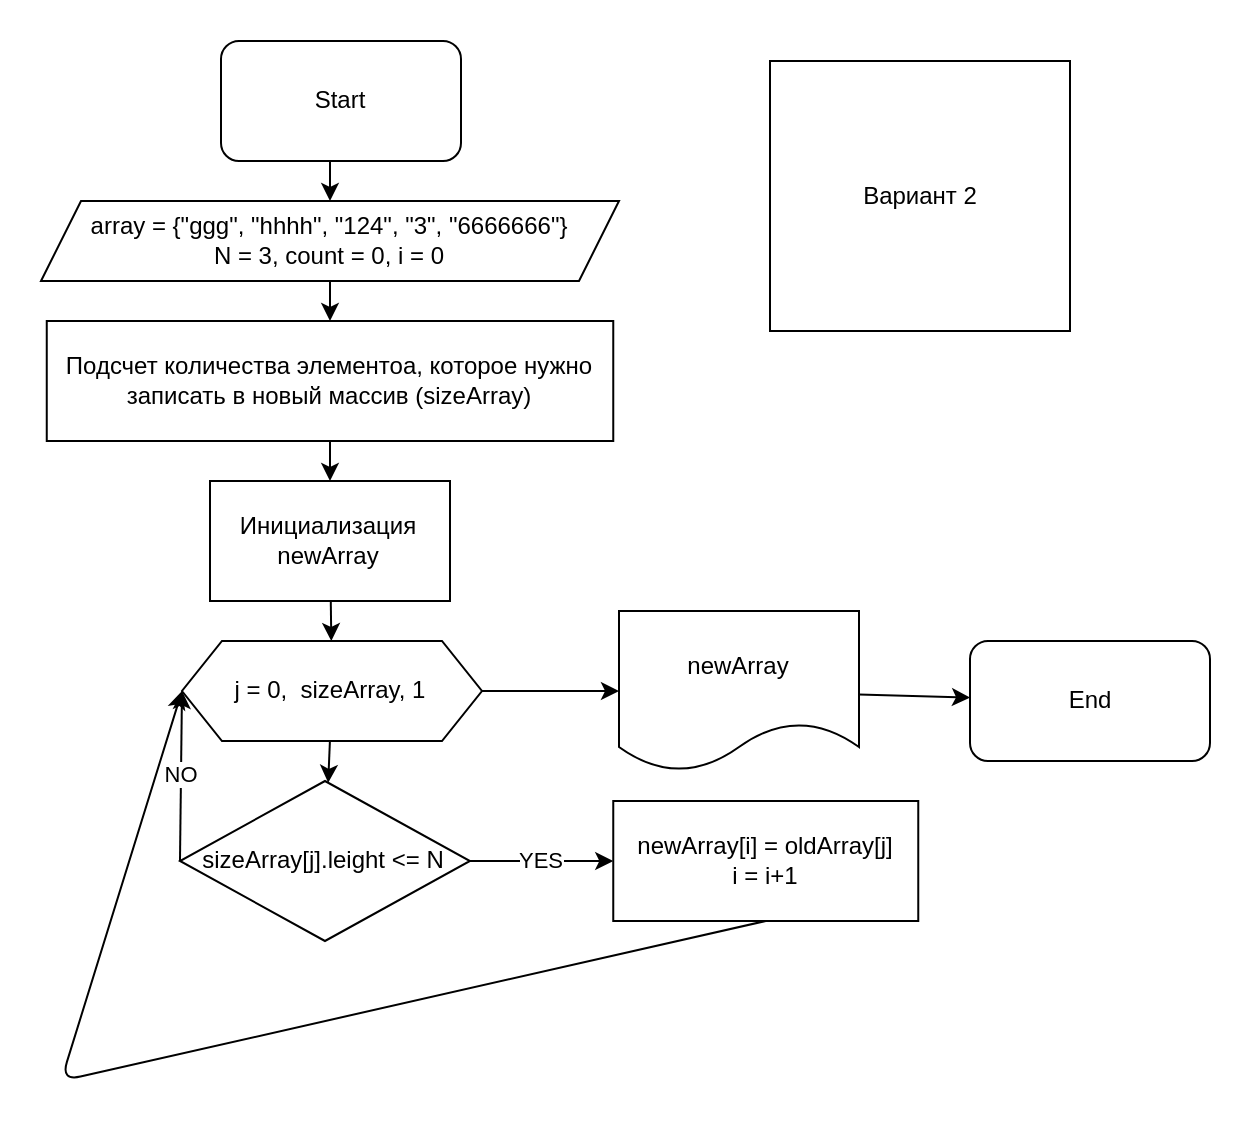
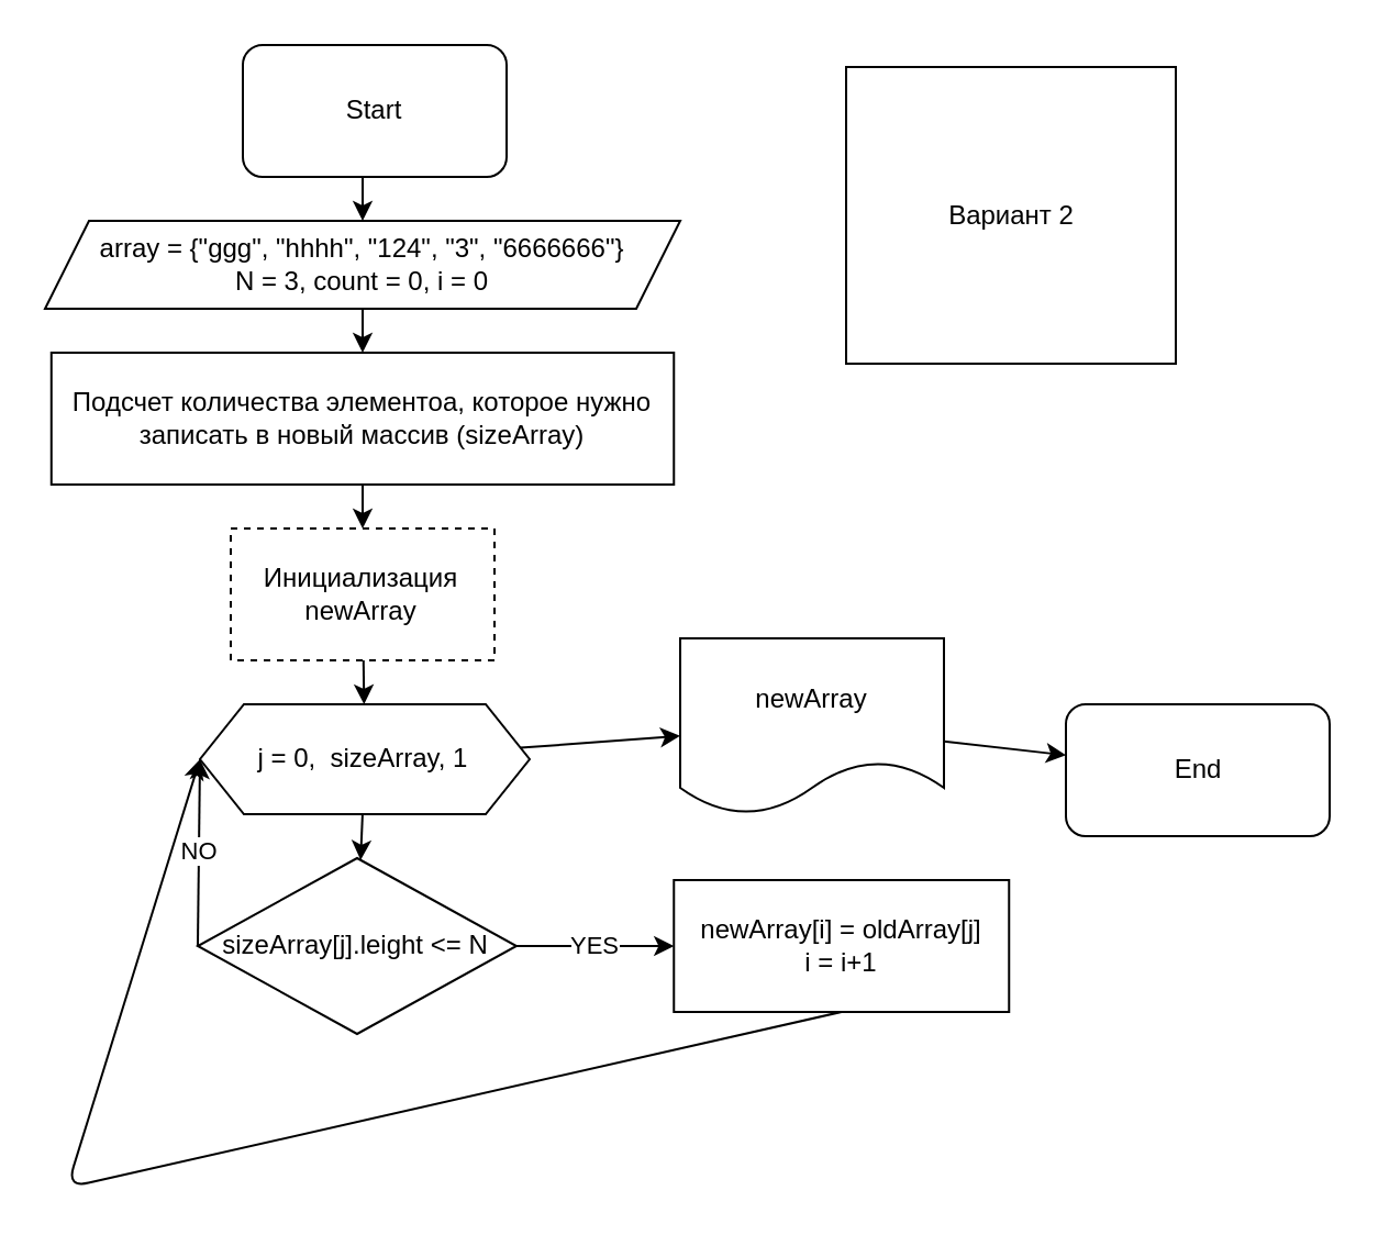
  <mxCell id="0" />
  <mxCell id="1" parent="0" />
  <mxCell id="2" value="" style="edgeStyle=none;html=1;" edge="1" parent="1" target="4"><mxGeometry relative="1" as="geometry"><mxPoint x="164.5" y="80" as="sourcePoint" /></mxGeometry></mxCell>
  <mxCell id="3" value="" style="edgeStyle=none;html=1;" edge="1" parent="1" source="4" target="6"><mxGeometry relative="1" as="geometry" /></mxCell>
  <mxCell id="4" value="array = {&quot;ggg&quot;, &quot;hhhh&quot;, &quot;124&quot;, &quot;3&quot;, &quot;6666666&quot;}&lt;br&gt;N = 3,&amp;nbsp;count = 0, i = 0" style="shape=parallelogram;perimeter=parallelogramPerimeter;whiteSpace=wrap;html=1;fixedSize=1;" vertex="1" parent="1"><mxGeometry x="20" y="100" width="289" height="40" as="geometry" /></mxCell>
  <mxCell id="5" value="" style="edgeStyle=none;html=1;" edge="1" parent="1" source="6" target="21"><mxGeometry relative="1" as="geometry" /></mxCell>
  <mxCell id="6" value="&lt;p&gt;Подсчет количества элементоа, которое нужно записать в новый массив (sizeArray)&lt;/p&gt;" style="whiteSpace=wrap;html=1;" vertex="1" parent="1"><mxGeometry x="22.88" y="160" width="283.25" height="60" as="geometry" /></mxCell>
  <mxCell id="7" value="" style="edgeStyle=none;html=1;" edge="1" parent="1" source="9" target="12"><mxGeometry relative="1" as="geometry" /></mxCell>
  <mxCell id="8" value="" style="edgeStyle=none;html=1;" edge="1" parent="1" source="9" target="16"><mxGeometry relative="1" as="geometry" /></mxCell>
  <mxCell id="9" value="j = 0,&amp;nbsp; sizeArray, 1" style="shape=hexagon;perimeter=hexagonPerimeter2;whiteSpace=wrap;html=1;fixedSize=1;" vertex="1" parent="1"><mxGeometry x="90.49" y="320" width="150" height="50" as="geometry" /></mxCell>
  <mxCell id="10" value="YES" style="edgeStyle=none;html=1;" edge="1" parent="1" source="12" target="14"><mxGeometry relative="1" as="geometry" /></mxCell>
  <mxCell id="11" value="NO" style="edgeStyle=none;html=1;exitX=0;exitY=0.5;exitDx=0;exitDy=0;entryX=0;entryY=0.5;entryDx=0;entryDy=0;" edge="1" parent="1" source="12" target="9"><mxGeometry relative="1" as="geometry" /></mxCell>
  <mxCell id="12" value="sizeArray[j].leight &amp;lt;= N" style="rhombus;whiteSpace=wrap;html=1;" vertex="1" parent="1"><mxGeometry x="89.49" y="390" width="145" height="80" as="geometry" /></mxCell>
  <mxCell id="13" style="edgeStyle=none;html=1;exitX=0.5;exitY=1;exitDx=0;exitDy=0;entryX=0;entryY=0.5;entryDx=0;entryDy=0;" edge="1" parent="1" source="14" target="9"><mxGeometry relative="1" as="geometry"><Array as="points"><mxPoint x="30" y="540" /></Array></mxGeometry></mxCell>
  <mxCell id="14" value="newArray[i] = oldArray[j]&lt;br&gt;i = i+1" style="whiteSpace=wrap;html=1;" vertex="1" parent="1"><mxGeometry x="306.13" y="400" width="152.5" height="60" as="geometry" /></mxCell>
  <mxCell id="15" value="" style="edgeStyle=none;html=1;" edge="1" parent="1" source="16" target="17"><mxGeometry relative="1" as="geometry" /></mxCell>
- <mxCell id="16" value="newArray" style="shape=document;whiteSpace=wrap;html=1;boundedLbl=1;" vertex="1" parent="1"><mxGeometry x="309" y="305" width="120" height="80" as="geometry" /></mxCell>
+ <mxCell id="16" value="newArray" style="shape=document;whiteSpace=wrap;html=1;boundedLbl=1;" vertex="1" parent="1"><mxGeometry x="309" y="290" width="120" height="80" as="geometry" /></mxCell>
  <mxCell id="17" value="End" style="rounded=1;whiteSpace=wrap;html=1;" vertex="1" parent="1"><mxGeometry x="484.5" y="320" width="120" height="60" as="geometry" /></mxCell>
  <mxCell id="18" value="Вариант 2" style="rounded=0;whiteSpace=wrap;html=1;" vertex="1" parent="1"><mxGeometry x="384.5" y="30" width="150" height="135" as="geometry" /></mxCell>
  <mxCell id="19" value="Start" style="rounded=1;whiteSpace=wrap;html=1;" vertex="1" parent="1"><mxGeometry x="110" y="20" width="120" height="60" as="geometry" /></mxCell>
  <mxCell id="20" value="" style="edgeStyle=none;html=1;" edge="1" parent="1" source="21" target="9"><mxGeometry relative="1" as="geometry" /></mxCell>
- <mxCell id="21" value="Инициализация newArray" style="whiteSpace=wrap;html=1;" vertex="1" parent="1"><mxGeometry x="104.495" y="240" width="120" height="60" as="geometry" /></mxCell>
+ <mxCell id="21" value="Инициализация newArray" style="whiteSpace=wrap;html=1;dashed=1;" vertex="1" parent="1"><mxGeometry x="104.495" y="240" width="120" height="60" as="geometry" /></mxCell>
